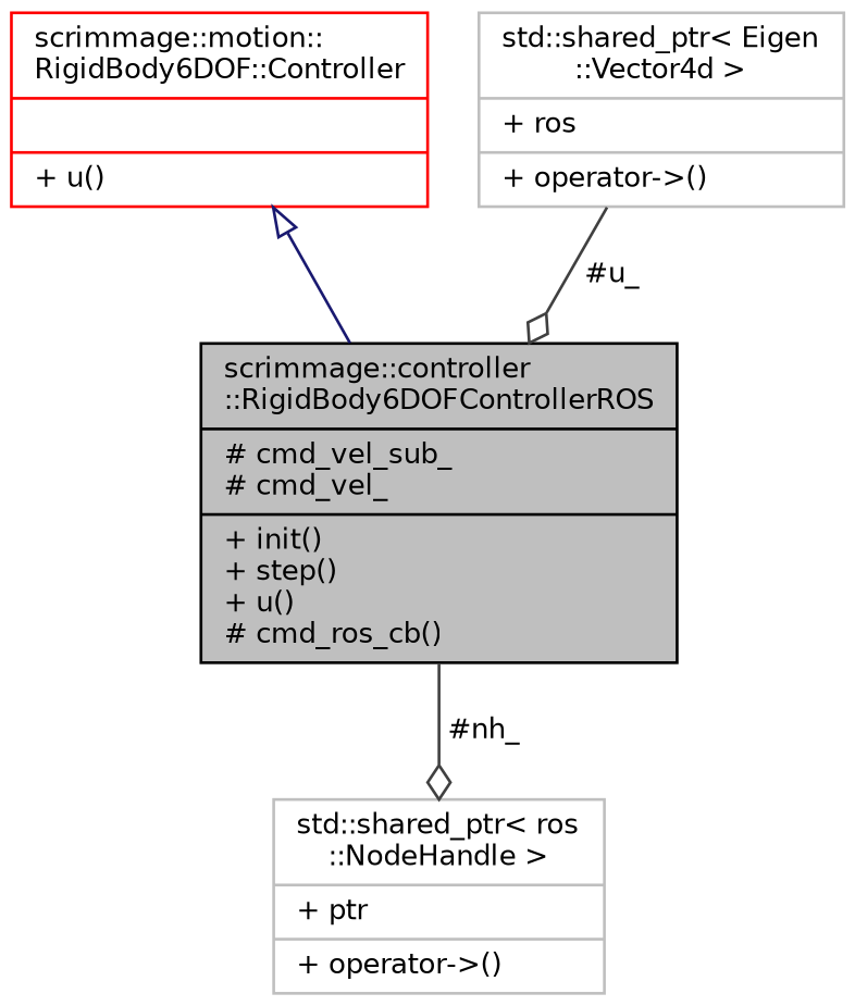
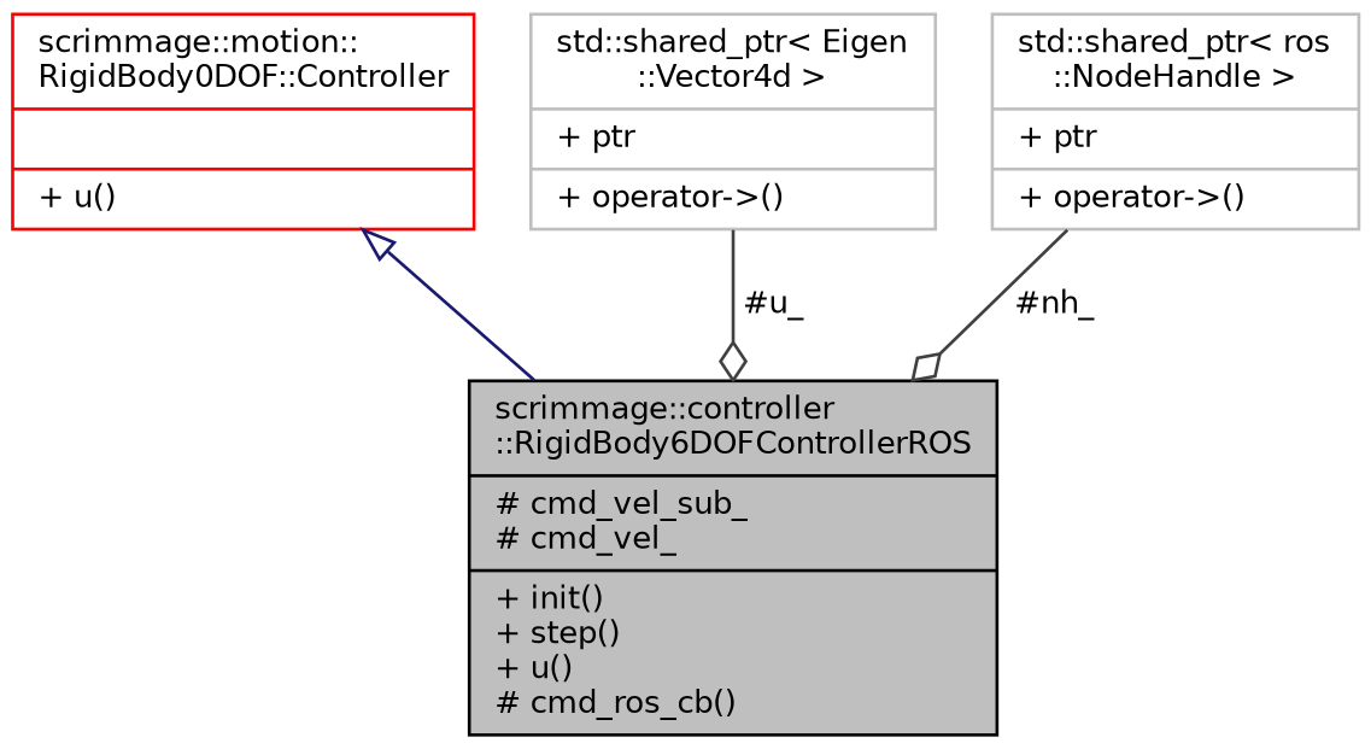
  digraph {
    node [color=grey75 fillcolor=white fontname=Helvetica fontsize=10 shape=record style=filled]
    edge [color=grey25 fontname=Helvetica fontsize=10 labelfontname=Helvetica labelfontsize=10 style=solid arrowhead=odiamond]
    n1 [color=black fillcolor=grey75 fontcolor=black height=0.2 label="{scrimmage::controller\l::RigidBody6DOFControllerROS\n|# cmd_vel_sub_\l# cmd_vel_\l|+ init()\l+ step()\l+ u()\l# cmd_ros_cb()\l}" width=0.4]
-   n2 [color=red height=0.2 label="{scrimmage::motion::\lRigidBody6DOF::Controller\n||+ u()\l}" width=0.4]
-   n3 [height=0.2 label="{std::shared_ptr\< Eigen\l::Vector4d \>\n|+ ros\l|+ operator-\>()\l}" width=0.4]
+   n2 [color=red height=0.2 label="{scrimmage::motion::\lRigidBody0DOF::Controller\n||+ u()\l}" width=0.4]
+   n3 [height=0.2 label="{std::shared_ptr\< Eigen\l::Vector4d \>\n|+ ptr\l|+ operator-\>()\l}" width=0.4]
    n4 [height=0.2 label="{std::shared_ptr\< ros\l::NodeHandle \>\n|+ ptr\l|+ operator-\>()\l}" width=0.4]
    n2 -> n1 [arrowtail=onormal color=midnightblue dir=back arrowhead=""]
    n3 -> n1 [label=" #u_"]
-   n1 -> n4 [label=" #nh_"]
+   n4 -> n1 [label=" #nh_"]
  }
